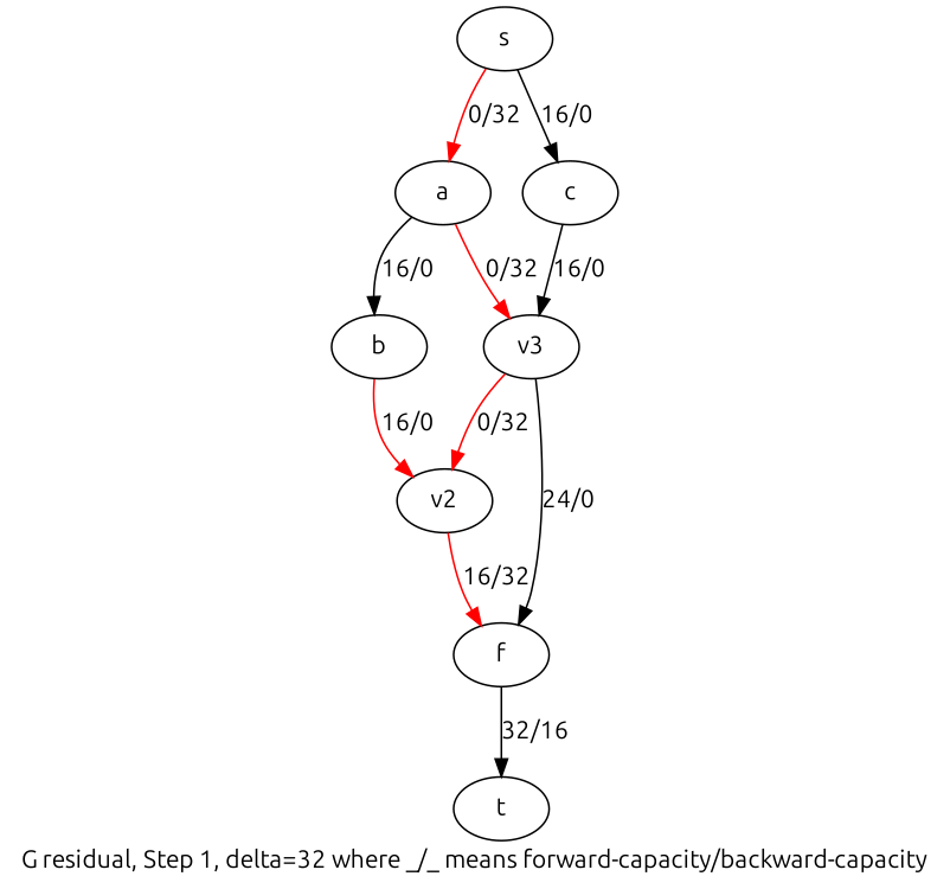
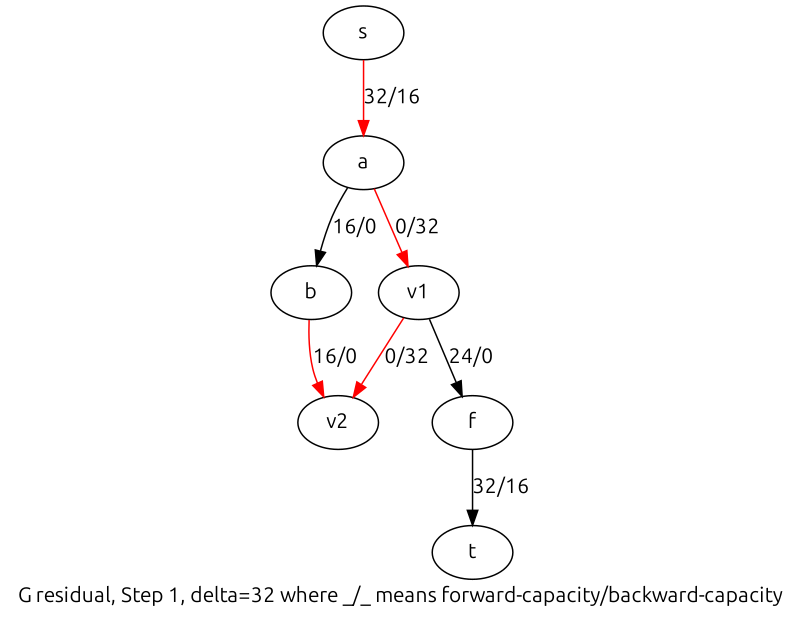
  digraph {
    fontname=Ubuntu
    label="G residual, Step 1, delta=32 where _/_ means forward-capacity/backward-capacity"
    rankdir=TB
    node [fontname=Ubuntu]
    edge [color=red fontname=Ubuntu]
    s
    a
-   c
    b
-   v1 [label=v3]
+   v1
    v2
    f
    t
-   s -> a [label="0/32"]
-   s -> c [label="16/0" color=""]
+   s -> a [label="32/16"]
    a -> b [label="16/0" color=""]
    a -> v1 [label="0/32"]
-   c -> v1 [label="16/0" color=""]
    b -> v2 [label="16/0"]
    v1 -> v2 [label="0/32"]
    v1 -> f [label="24/0" color=""]
-   v2 -> f [label="16/32"]
    f -> t [color=black label="32/16"]
  }
